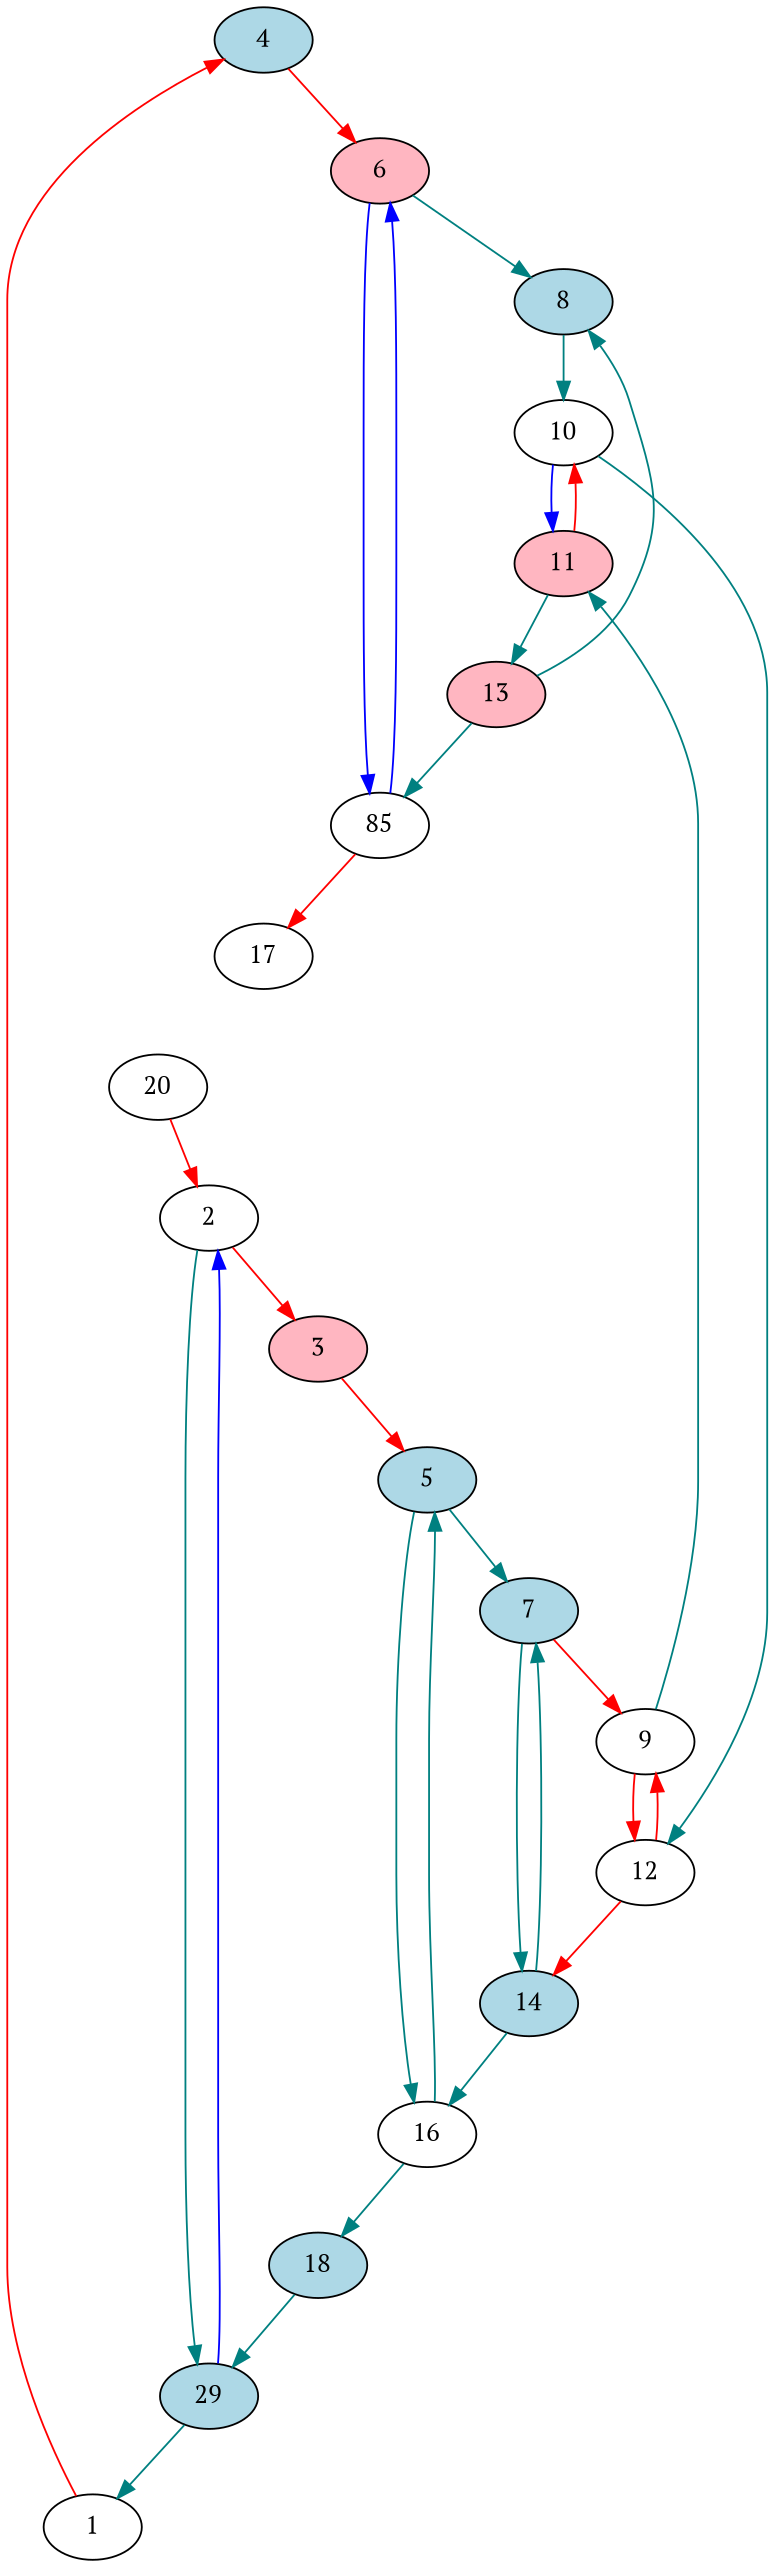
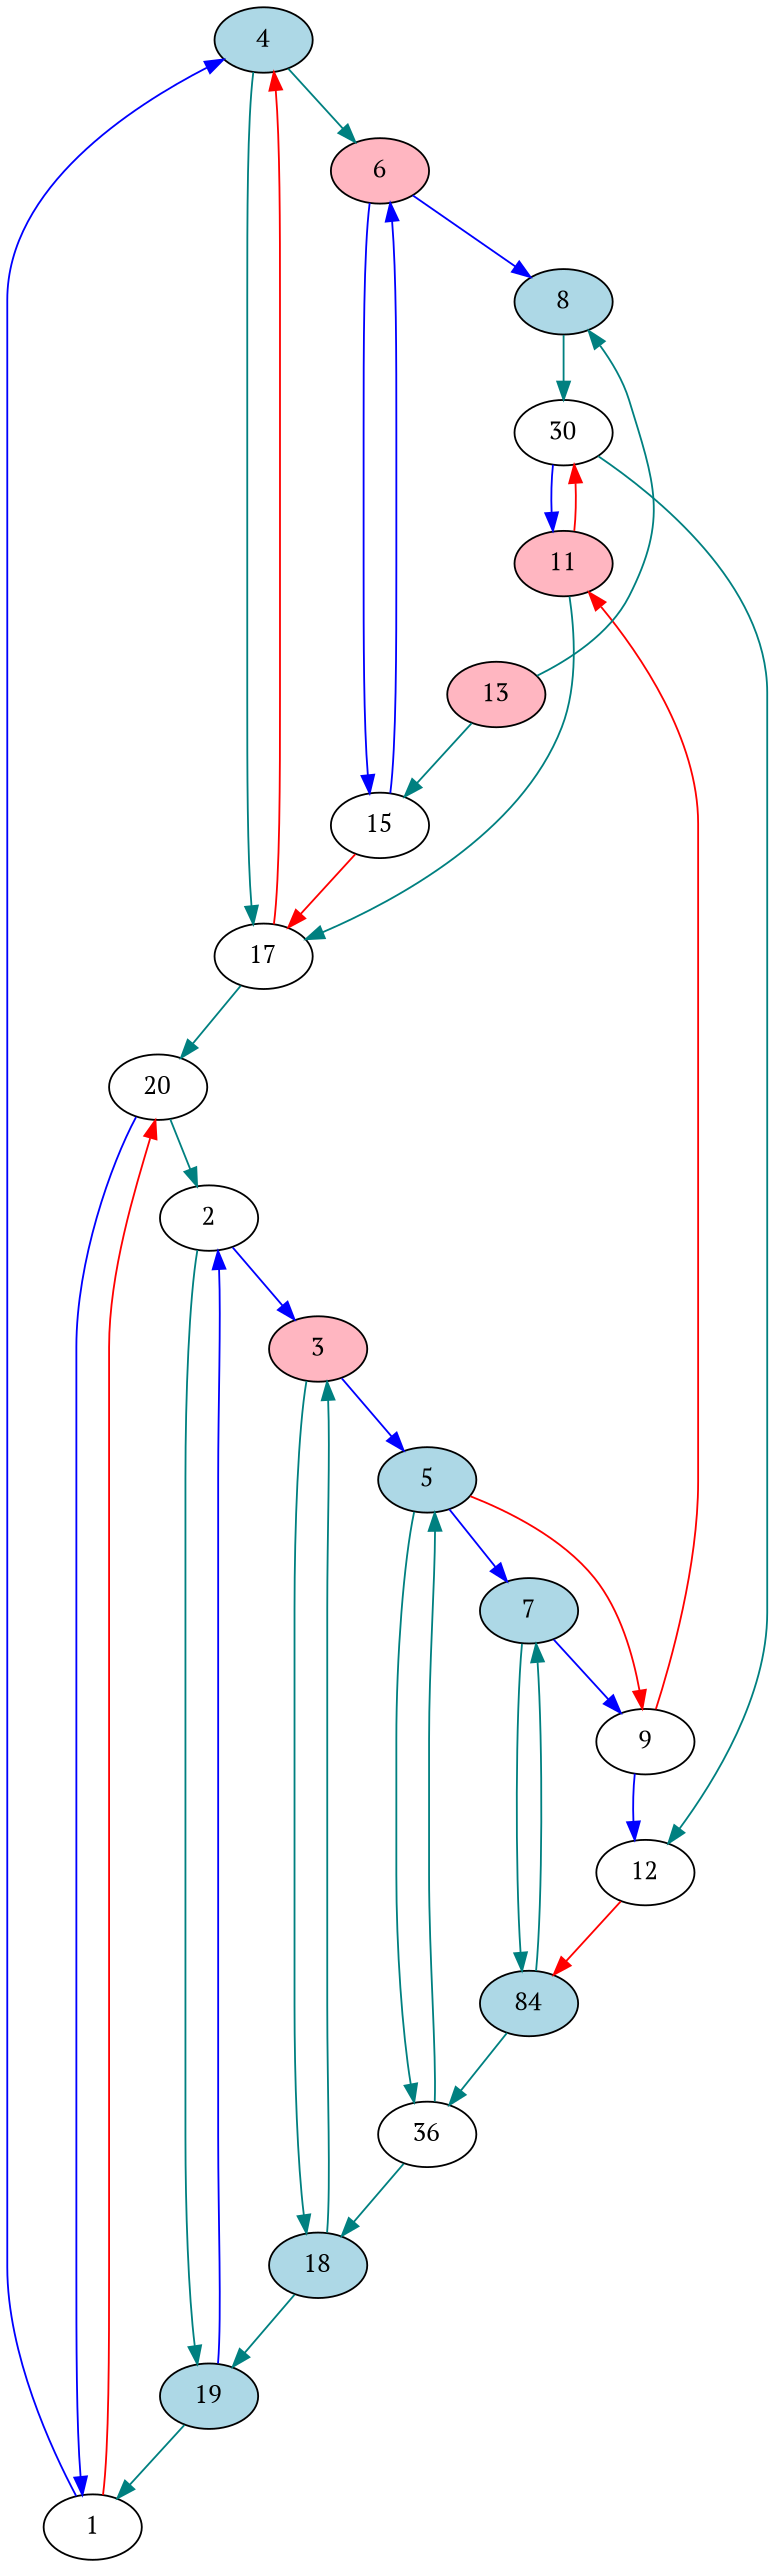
  digraph {
    fontname="PT Serif"
    node [fillcolor=white fontname="PT Serif" style=filled]
    edge [color=teal fontname="PT Serif"]
    4 [fillcolor=lightblue]
    1
    20
    6 [fillcolor=lightpink]
    17
    2
    3 [fillcolor=lightpink]
-   19 [fillcolor=lightblue label=29]
+   19 [fillcolor=lightblue]
    5 [fillcolor=lightblue]
    18 [fillcolor=lightblue]
    7 [fillcolor=lightblue]
-   16
+   16 [label=36]
    8 [fillcolor=lightblue]
-   15 [label=85]
+   15
    9
-   14 [fillcolor=lightblue]
-   10
+   14 [fillcolor=lightblue label=84]
+   10 [label=30]
    11 [fillcolor=lightpink]
    12
    13 [fillcolor=lightpink]
-   4 -> 6 [color=red]
-   1 -> 4 [color=red]
-   20 -> 2 [color=red]
-   6 -> 8
+   4 -> 6
+   4 -> 17
+   1 -> 4 [color=blue]
+   1 -> 20 [color=red]
+   20 -> 1 [color=blue]
+   20 -> 2
+   6 -> 8 [color=blue]
    6 -> 15 [color=blue]
-   2 -> 3 [color=red]
+   17 -> 4 [color=red]
+   17 -> 20
+   2 -> 3 [color=blue]
    2 -> 19
-   3 -> 5 [color=red]
+   3 -> 5 [color=blue]
+   3 -> 18
    19 -> 1
    19 -> 2 [color=blue]
-   5 -> 7
+   5 -> 7 [color=blue]
    5 -> 16
+   18 -> 3
    18 -> 19
-   7 -> 9 [color=red]
+   7 -> 9 [color=blue]
    7 -> 14
    16 -> 5
    16 -> 18
    8 -> 10
    15 -> 6 [color=blue]
    15 -> 17 [color=red]
-   9 -> 11
-   9 -> 12 [color=red]
+   9 -> 11 [color=red]
+   9 -> 12 [color=blue]
    14 -> 7
    14 -> 16
    10 -> 11 [color=blue]
    10 -> 12
    11 -> 10 [color=red]
-   11 -> 13
-   12 -> 9 [color=red]
+   11 -> 17
+   5 -> 9 [color=red]
    12 -> 14 [color=red]
    13 -> 8
    13 -> 15
  }
